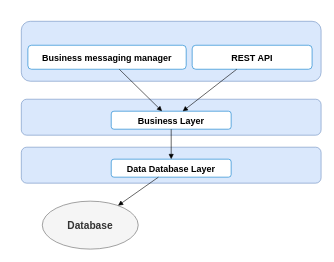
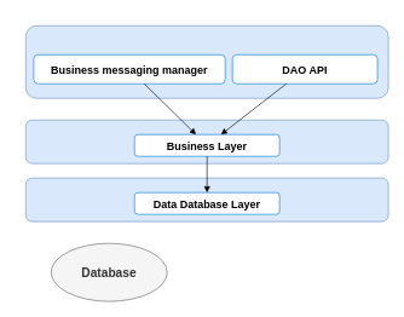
  <mxCell id="0" />
  <mxCell id="1" parent="0" />
  <mxCell id="2" style="endArrow=block" parent="1" edge="1" />
  <mxCell id="3" style="endArrow=block" parent="1" edge="1" />
  <mxCell id="4" style="endArrow=block" parent="1" edge="1" />
  <mxCell id="5" style="endArrow=block" parent="1" edge="1" />
  <mxCell id="6" style="endArrow=block" parent="1" edge="1" />
  <mxCell id="7" style="endArrow=block" parent="1" edge="1" />
  <mxCell id="8" style="endArrow=block" parent="1" edge="1" />
  <mxCell id="9" style="endArrow=block" parent="1" edge="1" />
  <mxCell id="10" style="fontStyle=1;fontSize=15;" parent="1" edge="1"><mxGeometry relative="1" as="geometry"><mxPoint x="240" y="163.125" as="sourcePoint" /><mxPoint x="340" y="156.875" as="targetPoint" /></mxGeometry></mxCell>
  <mxCell id="11" value="" style="rounded=1;fillColor=#dae8fc;strokeColor=#6c8ebf;fontStyle=1;fontSize=15;" parent="1" vertex="1"><mxGeometry x="20" y="20" width="500" height="100" as="geometry" /></mxCell>
  <mxCell id="12" value="Business messaging manager" style="rounded=1;fillColor=#FFFFFF;strokeColor=#007ACC;fontStyle=1;fontSize=15;" parent="11" vertex="1"><mxGeometry x="11" y="40" width="264" height="40" as="geometry" /></mxCell>
- <mxCell id="13" value="REST API" style="rounded=1;fillColor=#FFFFFF;strokeColor=#007ACC;fontStyle=1;fontSize=15;" parent="11" vertex="1"><mxGeometry x="285" y="40" width="200" height="40" as="geometry" /></mxCell>
+ <mxCell id="13" value="DAO API" style="rounded=1;fillColor=#FFFFFF;strokeColor=#007ACC;fontStyle=1;fontSize=15;" parent="11" vertex="1"><mxGeometry x="285" y="40" width="200" height="40" as="geometry" /></mxCell>
  <mxCell id="14" value="Business Layer" style="rounded=1;fillColor=#dae8fc;strokeColor=#6c8ebf;fontStyle=1;fontSize=15;" parent="1" vertex="1"><mxGeometry x="20" y="150" width="500" height="60" as="geometry" /></mxCell>
  <mxCell id="15" value="Business Layer" style="rounded=1;fillColor=#FFFFFF;strokeColor=#007ACC;fontStyle=1;fontSize=15;" parent="14" vertex="1"><mxGeometry x="150" y="20" width="200" height="30" as="geometry" /></mxCell>
  <mxCell id="16" value="DAO Layer" style="rounded=1;fillColor=#dae8fc;strokeColor=#6c8ebf;fontStyle=1;fontSize=15;" parent="1" vertex="1"><mxGeometry x="20" y="230" width="500" height="60" as="geometry" /></mxCell>
  <mxCell id="17" value="Data Database Layer" style="rounded=1;fillColor=#FFFFFF;strokeColor=#007ACC;fontStyle=1;fontSize=15;" parent="16" vertex="1"><mxGeometry x="150" y="20" width="200" height="30" as="geometry" /></mxCell>
  <mxCell id="18" value="Database" style="shape=ellipse;perimeter=ellipsePerimeter;fillColor=#f5f5f5;strokeColor=#666666;fontColor=#333333;fontStyle=1;fontSize=17;" parent="1" vertex="1"><mxGeometry x="55" y="320" width="160" height="80" as="geometry" /></mxCell>
  <mxCell id="19" style="endArrow=block;fontStyle=1;fontSize=15;" parent="1" source="12" target="15" edge="1"><mxGeometry relative="1" as="geometry" /></mxCell>
  <mxCell id="20" style="endArrow=block;fontStyle=1;fontSize=15;" parent="1" source="13" target="15" edge="1"><mxGeometry relative="1" as="geometry" /></mxCell>
  <mxCell id="21" style="endArrow=block;fontStyle=1;fontSize=15;" parent="1" source="15" target="17" edge="1"><mxGeometry relative="1" as="geometry" /></mxCell>
- <mxCell id="22" style="endArrow=block;fontStyle=1;fontSize=15;" parent="1" source="17" target="18" edge="1"><mxGeometry relative="1" as="geometry" /></mxCell>
